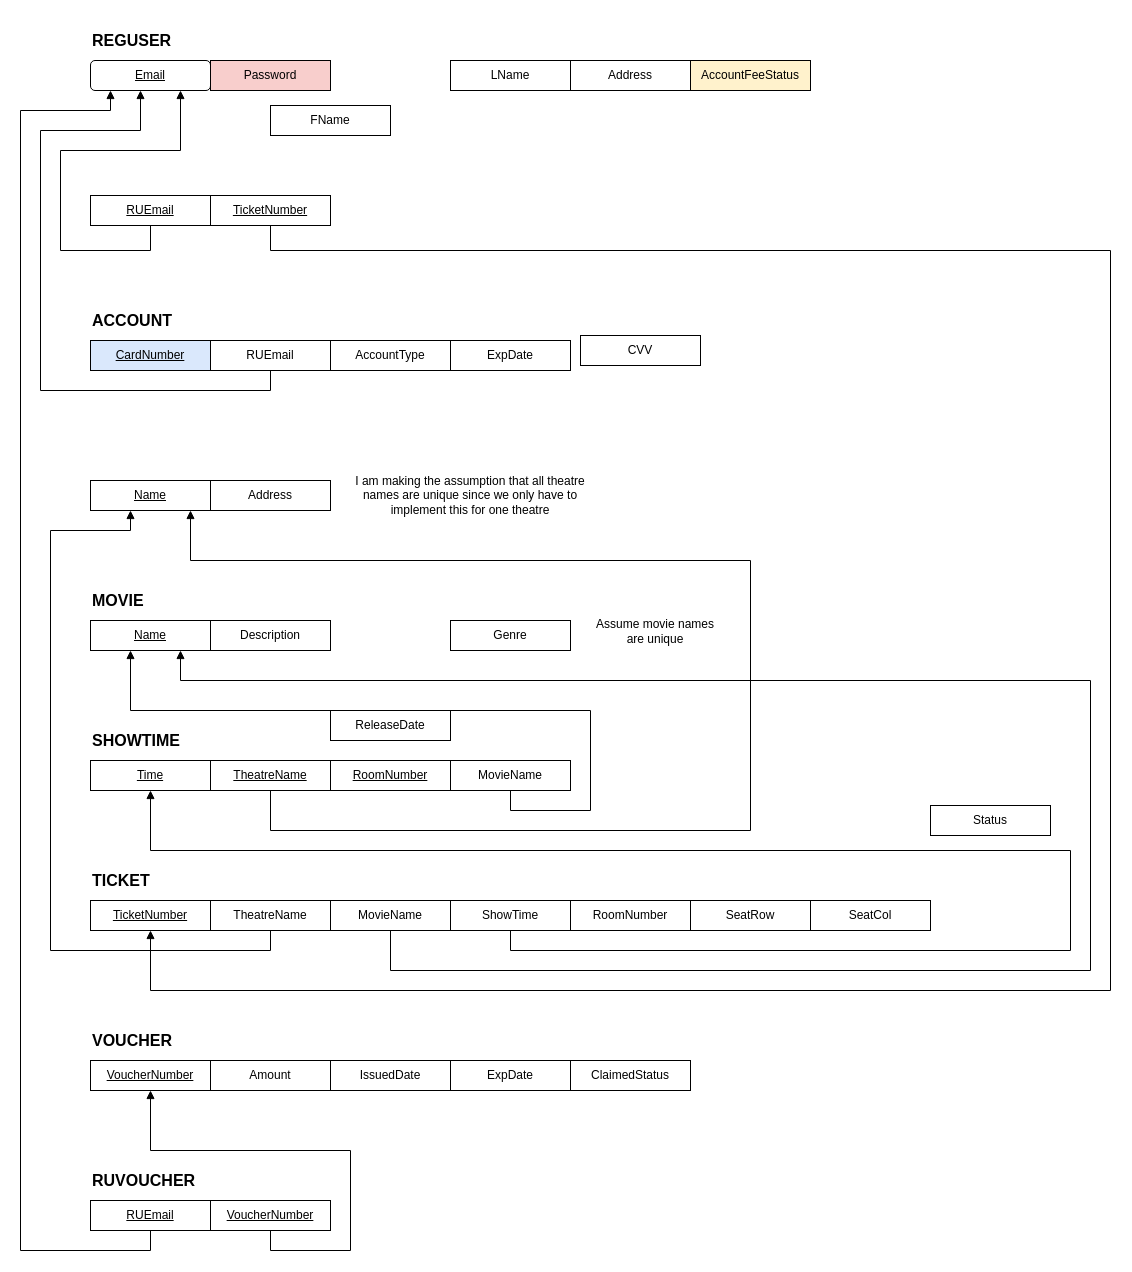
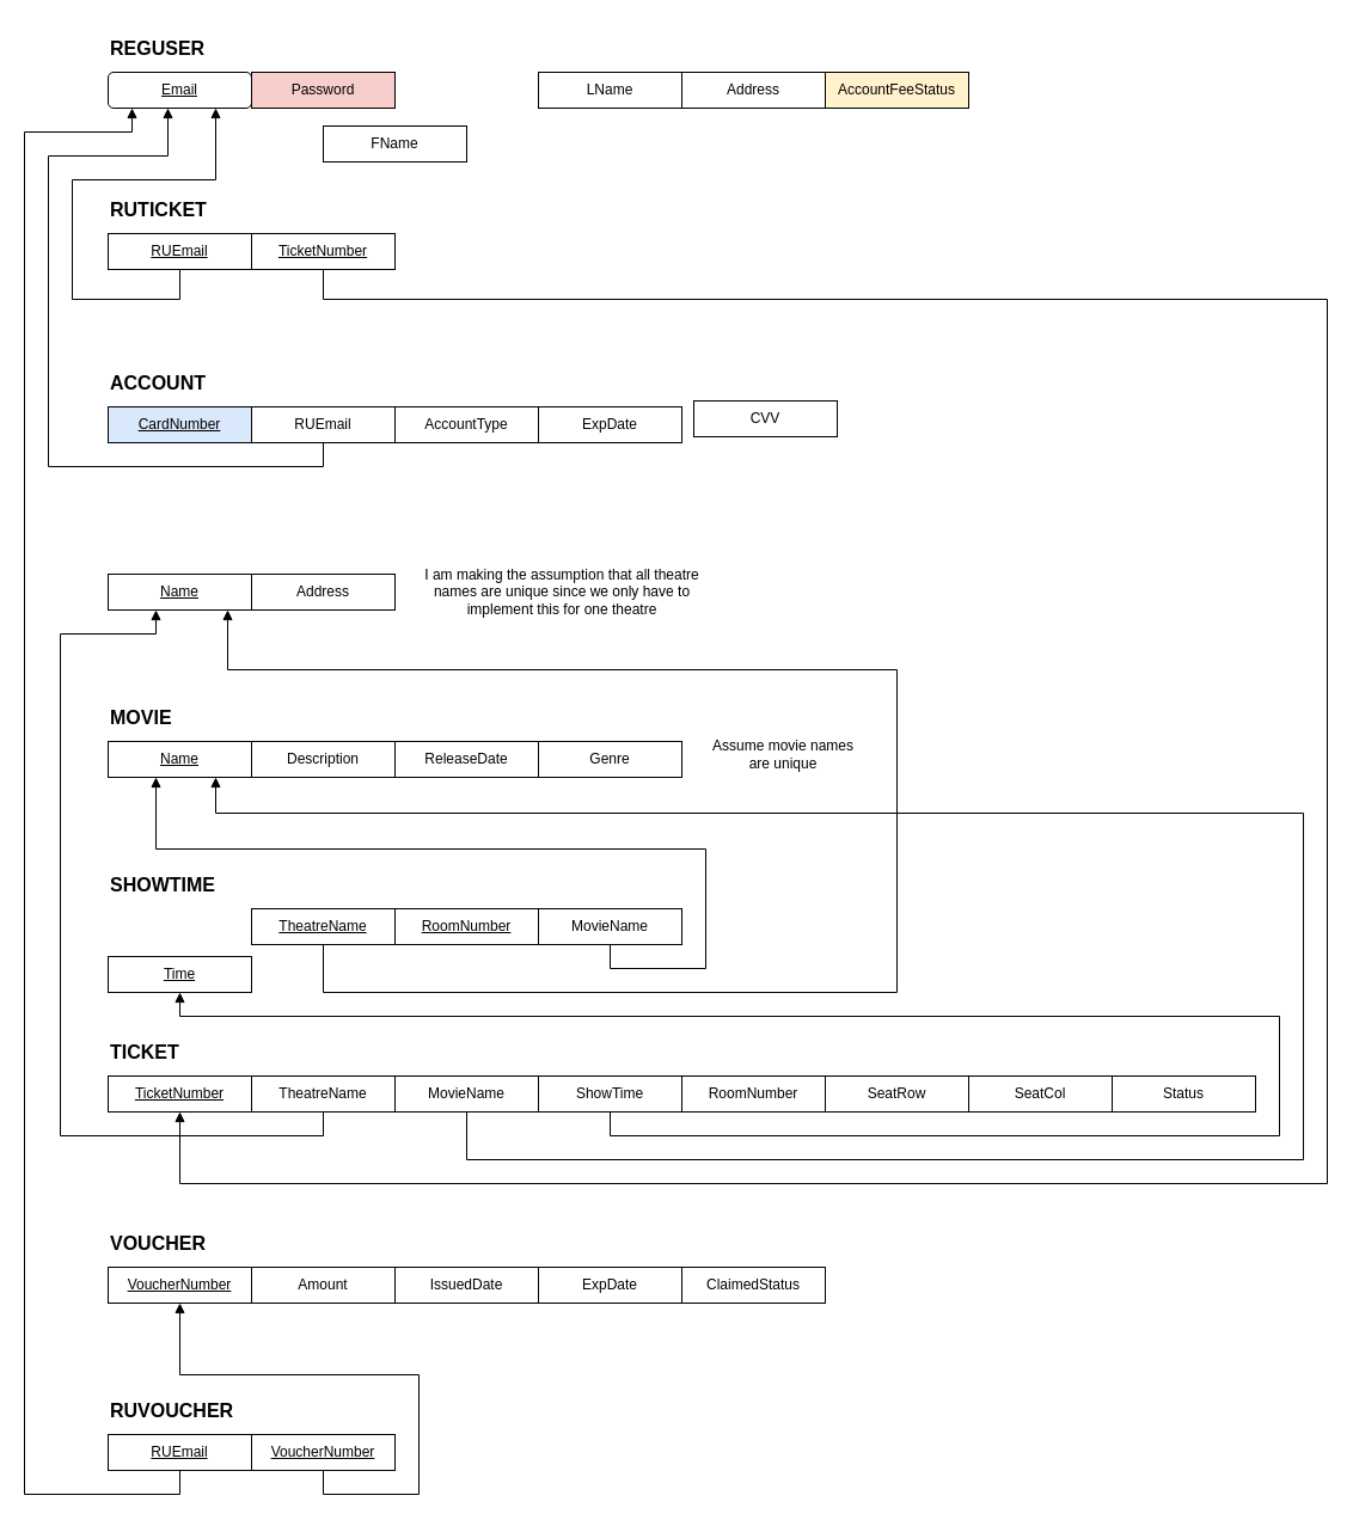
  <mxCell id="0" />
  <mxCell id="1" parent="0" />
  <mxCell id="2" value="&lt;span&gt;Address&lt;/span&gt;" style="rounded=0;whiteSpace=wrap;html=1;" parent="1" vertex="1"><mxGeometry x="570" y="60" width="120" height="30" as="geometry" /></mxCell>
  <mxCell id="3" value="&lt;span style=&quot;font-size: 16px&quot;&gt;&lt;b&gt;REGUSER&lt;/b&gt;&lt;/span&gt;" style="text;html=1;strokeColor=none;fillColor=none;align=left;verticalAlign=middle;whiteSpace=wrap;rounded=0;" parent="1" vertex="1"><mxGeometry x="90" y="20" width="120" height="40" as="geometry" /></mxCell>
  <mxCell id="4" value="&lt;font style=&quot;font-size: 12px&quot;&gt;FName&lt;/font&gt;" style="rounded=0;whiteSpace=wrap;html=1;" parent="1" vertex="1"><mxGeometry x="270" y="105" width="120" height="30" as="geometry" /></mxCell>
  <mxCell id="5" value="LName" style="rounded=0;whiteSpace=wrap;html=1;" parent="1" vertex="1"><mxGeometry x="450" y="60" width="120" height="30" as="geometry" /></mxCell>
  <mxCell id="6" value="Email" style="whiteSpace=wrap;html=1;fontStyle=4;rounded=1;" parent="1" vertex="1"><mxGeometry x="90" y="60" width="120" height="30" as="geometry" /></mxCell>
  <mxCell id="7" value="&lt;u&gt;CardNumber&lt;/u&gt;" style="rounded=0;whiteSpace=wrap;html=1;fillColor=#dae8fc;" parent="1" vertex="1"><mxGeometry x="90" y="340" width="120" height="30" as="geometry" /></mxCell>
  <mxCell id="8" value="&lt;span style=&quot;font-size: 16px&quot;&gt;&lt;b&gt;ACCOUNT&lt;/b&gt;&lt;/span&gt;" style="text;html=1;strokeColor=none;fillColor=none;align=left;verticalAlign=middle;whiteSpace=wrap;rounded=0;" parent="1" vertex="1"><mxGeometry x="90" y="300" width="120" height="40" as="geometry" /></mxCell>
  <mxCell id="9" value="RUEmail" style="rounded=0;whiteSpace=wrap;html=1;" parent="1" vertex="1"><mxGeometry x="210" y="340" width="120" height="30" as="geometry" /></mxCell>
  <mxCell id="10" value="AccountType" style="rounded=0;whiteSpace=wrap;html=1;" parent="1" vertex="1"><mxGeometry x="330" y="340" width="120" height="30" as="geometry" /></mxCell>
  <mxCell id="11" value="ExpDate" style="rounded=0;whiteSpace=wrap;html=1;" parent="1" vertex="1"><mxGeometry x="450" y="340" width="120" height="30" as="geometry" /></mxCell>
  <mxCell id="12" value="&lt;u&gt;Name&lt;/u&gt;" style="rounded=0;whiteSpace=wrap;html=1;" parent="1" vertex="1"><mxGeometry x="90" y="480" width="120" height="30" as="geometry" /></mxCell>
  <mxCell id="13" value="&lt;span&gt;Address&lt;/span&gt;" style="rounded=0;whiteSpace=wrap;html=1;fontStyle=0" parent="1" vertex="1"><mxGeometry x="210" y="480" width="120" height="30" as="geometry" /></mxCell>
  <mxCell id="14" value="&lt;span&gt;CVV&lt;/span&gt;" style="rounded=0;whiteSpace=wrap;html=1;" parent="1" vertex="1"><mxGeometry x="580" y="335" width="120" height="30" as="geometry" /></mxCell>
  <mxCell id="15" value="&lt;u&gt;Name&lt;/u&gt;" style="rounded=0;whiteSpace=wrap;html=1;" parent="1" vertex="1"><mxGeometry x="90" y="620" width="120" height="30" as="geometry" /></mxCell>
  <mxCell id="16" value="&lt;span style=&quot;font-size: 16px&quot;&gt;&lt;b&gt;MOVIE&lt;/b&gt;&lt;/span&gt;" style="text;html=1;strokeColor=none;fillColor=none;align=left;verticalAlign=middle;whiteSpace=wrap;rounded=0;" parent="1" vertex="1"><mxGeometry x="90" y="580" width="120" height="40" as="geometry" /></mxCell>
  <mxCell id="17" value="Description" style="rounded=0;whiteSpace=wrap;html=1;fontStyle=0" parent="1" vertex="1"><mxGeometry x="210" y="620" width="120" height="30" as="geometry" /></mxCell>
- <mxCell id="18" value="ReleaseDate" style="rounded=0;whiteSpace=wrap;html=1;" parent="1" vertex="1"><mxGeometry x="330" y="710" width="120" height="30" as="geometry" /></mxCell>
+ <mxCell id="18" value="ReleaseDate" style="rounded=0;whiteSpace=wrap;html=1;" parent="1" vertex="1"><mxGeometry x="330" y="620" width="120" height="30" as="geometry" /></mxCell>
  <mxCell id="19" value="Genre" style="rounded=0;whiteSpace=wrap;html=1;" parent="1" vertex="1"><mxGeometry x="450" y="620" width="120" height="30" as="geometry" /></mxCell>
  <mxCell id="20" value="AccountFeeStatus" style="rounded=0;whiteSpace=wrap;html=1;fillColor=#fff2cc;" parent="1" vertex="1"><mxGeometry x="690" y="60" width="120" height="30" as="geometry" /></mxCell>
  <mxCell id="21" value="&lt;u&gt;TicketNumber&lt;/u&gt;" style="rounded=0;whiteSpace=wrap;html=1;" parent="1" vertex="1"><mxGeometry x="90" y="900" width="120" height="30" as="geometry" /></mxCell>
  <mxCell id="22" value="&lt;span style=&quot;font-size: 16px&quot;&gt;&lt;b&gt;TICKET&lt;/b&gt;&lt;/span&gt;" style="text;html=1;strokeColor=none;fillColor=none;align=left;verticalAlign=middle;whiteSpace=wrap;rounded=0;" parent="1" vertex="1"><mxGeometry x="90" y="860" width="120" height="40" as="geometry" /></mxCell>
  <mxCell id="23" value="ShowTime" style="rounded=0;whiteSpace=wrap;html=1;" parent="1" vertex="1"><mxGeometry x="450" y="900" width="120" height="30" as="geometry" /></mxCell>
  <mxCell id="24" value="TheatreName" style="rounded=0;whiteSpace=wrap;html=1;" parent="1" vertex="1"><mxGeometry x="210" y="900" width="120" height="30" as="geometry" /></mxCell>
  <mxCell id="25" value="MovieName" style="rounded=0;whiteSpace=wrap;html=1;" parent="1" vertex="1"><mxGeometry x="330" y="900" width="120" height="30" as="geometry" /></mxCell>
- <mxCell id="26" value="&lt;u&gt;Time&lt;/u&gt;" style="rounded=0;whiteSpace=wrap;html=1;" parent="1" vertex="1"><mxGeometry x="90" y="760" width="120" height="30" as="geometry" /></mxCell>
+ <mxCell id="26" value="&lt;u&gt;Time&lt;/u&gt;" style="rounded=0;whiteSpace=wrap;html=1;" parent="1" vertex="1"><mxGeometry x="90" y="800" width="120" height="30" as="geometry" /></mxCell>
  <mxCell id="27" value="&lt;span style=&quot;font-size: 16px&quot;&gt;&lt;b&gt;SHOWTIME&lt;/b&gt;&lt;/span&gt;" style="text;html=1;strokeColor=none;fillColor=none;align=left;verticalAlign=middle;whiteSpace=wrap;rounded=0;" parent="1" vertex="1"><mxGeometry x="90" y="720" width="120" height="40" as="geometry" /></mxCell>
  <mxCell id="28" value="TheatreName" style="rounded=0;whiteSpace=wrap;html=1;fontStyle=4" parent="1" vertex="1"><mxGeometry x="210" y="760" width="120" height="30" as="geometry" /></mxCell>
  <mxCell id="29" value="I am making the assumption that all theatre names are unique since we only have to implement this for one theatre" style="text;html=1;strokeColor=none;fillColor=none;align=center;verticalAlign=middle;whiteSpace=wrap;rounded=0;" parent="1" vertex="1"><mxGeometry x="340" y="442.5" width="260" height="105" as="geometry" /></mxCell>
  <mxCell id="30" value="RoomNumber" style="rounded=0;whiteSpace=wrap;html=1;fontStyle=4" parent="1" vertex="1"><mxGeometry x="330" y="760" width="120" height="30" as="geometry" /></mxCell>
  <mxCell id="31" value="MovieName" style="rounded=0;whiteSpace=wrap;html=1;" parent="1" vertex="1"><mxGeometry x="450" y="760" width="120" height="30" as="geometry" /></mxCell>
  <mxCell id="32" value="&lt;u&gt;VoucherNumber&lt;/u&gt;" style="rounded=0;whiteSpace=wrap;html=1;" parent="1" vertex="1"><mxGeometry x="90" y="1060" width="120" height="30" as="geometry" /></mxCell>
  <mxCell id="33" value="&lt;span style=&quot;font-size: 16px&quot;&gt;&lt;b&gt;VOUCHER&lt;/b&gt;&lt;/span&gt;" style="text;html=1;strokeColor=none;fillColor=none;align=left;verticalAlign=middle;whiteSpace=wrap;rounded=0;" parent="1" vertex="1"><mxGeometry x="90" y="1020" width="120" height="40" as="geometry" /></mxCell>
  <mxCell id="34" value="ExpDate" style="rounded=0;whiteSpace=wrap;html=1;" parent="1" vertex="1"><mxGeometry x="450" y="1060" width="120" height="30" as="geometry" /></mxCell>
  <mxCell id="35" value="Amount" style="rounded=0;whiteSpace=wrap;html=1;" parent="1" vertex="1"><mxGeometry x="210" y="1060" width="120" height="30" as="geometry" /></mxCell>
  <mxCell id="36" value="IssuedDate" style="rounded=0;whiteSpace=wrap;html=1;" parent="1" vertex="1"><mxGeometry x="330" y="1060" width="120" height="30" as="geometry" /></mxCell>
  <mxCell id="37" value="RoomNumber" style="rounded=0;whiteSpace=wrap;html=1;" parent="1" vertex="1"><mxGeometry x="570" y="900" width="120" height="30" as="geometry" /></mxCell>
  <mxCell id="38" value="SeatRow" style="rounded=0;whiteSpace=wrap;html=1;" parent="1" vertex="1"><mxGeometry x="690" y="900" width="120" height="30" as="geometry" /></mxCell>
  <mxCell id="39" value="SeatCol" style="rounded=0;whiteSpace=wrap;html=1;" parent="1" vertex="1"><mxGeometry x="810" y="900" width="120" height="30" as="geometry" /></mxCell>
  <mxCell id="40" value="ClaimedStatus" style="rounded=0;whiteSpace=wrap;html=1;" parent="1" vertex="1"><mxGeometry x="570" y="1060" width="120" height="30" as="geometry" /></mxCell>
  <mxCell id="41" value="&lt;font style=&quot;font-size: 12px&quot;&gt;Password&lt;/font&gt;" style="rounded=0;whiteSpace=wrap;html=1;fillColor=#f8cecc;" parent="1" vertex="1"><mxGeometry x="210" y="60" width="120" height="30" as="geometry" /></mxCell>
  <mxCell id="42" value="Assume movie names are unique" style="text;html=1;strokeColor=none;fillColor=none;align=center;verticalAlign=middle;whiteSpace=wrap;rounded=0;" parent="1" vertex="1"><mxGeometry x="590" y="612.5" width="130" height="37.5" as="geometry" /></mxCell>
+ <mxCell id="43" value="&lt;span style=&quot;font-size: 16px&quot;&gt;&lt;b&gt;RUTICKET&lt;/b&gt;&lt;/span&gt;" style="text;html=1;strokeColor=none;fillColor=none;align=left;verticalAlign=middle;whiteSpace=wrap;rounded=0;" parent="1" vertex="1"><mxGeometry x="90" y="155" width="120" height="40" as="geometry" /></mxCell>
  <mxCell id="44" value="RUEmail" style="rounded=0;whiteSpace=wrap;html=1;fontStyle=4" parent="1" vertex="1"><mxGeometry x="90" y="195" width="120" height="30" as="geometry" /></mxCell>
  <mxCell id="45" value="&lt;u&gt;TicketNumber&lt;/u&gt;" style="rounded=0;whiteSpace=wrap;html=1;" parent="1" vertex="1"><mxGeometry x="210" y="195" width="120" height="30" as="geometry" /></mxCell>
  <mxCell id="46" value="" style="endArrow=block;endFill=1;html=1;edgeStyle=orthogonalEdgeStyle;align=left;verticalAlign=top;rounded=0;" parent="1" source="44" target="6" edge="1"><mxGeometry x="-1" relative="1" as="geometry"><mxPoint x="630" y="230" as="sourcePoint" /><mxPoint x="130" y="90" as="targetPoint" /><Array as="points"><mxPoint x="150" y="250" /><mxPoint x="60" y="250" /><mxPoint x="60" y="150" /><mxPoint x="180" y="150" /></Array></mxGeometry></mxCell>
  <mxCell id="47" value="" style="endArrow=block;endFill=1;html=1;edgeStyle=orthogonalEdgeStyle;align=left;verticalAlign=top;rounded=0;" parent="1" source="9" target="6" edge="1"><mxGeometry x="-1" relative="1" as="geometry"><mxPoint x="40" y="360" as="sourcePoint" /><mxPoint x="70" y="225" as="targetPoint" /><Array as="points"><mxPoint x="270" y="390" /><mxPoint x="40" y="390" /><mxPoint x="40" y="130" /><mxPoint x="140" y="130" /></Array></mxGeometry></mxCell>
  <mxCell id="48" value="" style="endArrow=block;endFill=1;html=1;edgeStyle=orthogonalEdgeStyle;align=left;verticalAlign=top;rounded=0;" parent="1" source="31" target="15" edge="1"><mxGeometry x="-1" relative="1" as="geometry"><mxPoint x="240" y="830" as="sourcePoint" /><mxPoint x="90" y="550" as="targetPoint" /><Array as="points"><mxPoint x="510" y="810" /><mxPoint x="590" y="810" /><mxPoint x="590" y="710" /><mxPoint x="130" y="710" /></Array></mxGeometry></mxCell>
  <mxCell id="49" value="" style="endArrow=block;endFill=1;html=1;edgeStyle=orthogonalEdgeStyle;align=left;verticalAlign=top;rounded=0;" parent="1" source="28" target="12" edge="1"><mxGeometry x="-1" relative="1" as="geometry"><mxPoint x="380" y="835" as="sourcePoint" /><mxPoint x="50" y="695" as="targetPoint" /><Array as="points"><mxPoint x="270" y="830" /><mxPoint x="750" y="830" /><mxPoint x="750" y="560" /><mxPoint x="190" y="560" /></Array></mxGeometry></mxCell>
  <mxCell id="50" value="" style="endArrow=block;endFill=1;html=1;edgeStyle=orthogonalEdgeStyle;align=left;verticalAlign=top;rounded=0;" parent="1" source="24" target="12" edge="1"><mxGeometry x="-1" relative="1" as="geometry"><mxPoint x="230" y="940" as="sourcePoint" /><mxPoint x="150" y="660" as="targetPoint" /><Array as="points"><mxPoint x="270" y="950" /><mxPoint x="50" y="950" /><mxPoint x="50" y="530" /><mxPoint x="130" y="530" /></Array></mxGeometry></mxCell>
  <mxCell id="51" value="" style="endArrow=block;endFill=1;html=1;edgeStyle=orthogonalEdgeStyle;align=left;verticalAlign=top;rounded=0;" parent="1" source="25" target="15" edge="1"><mxGeometry x="-1" relative="1" as="geometry"><mxPoint x="370" y="975" as="sourcePoint" /><mxPoint x="230" y="555" as="targetPoint" /><Array as="points"><mxPoint x="390" y="970" /><mxPoint x="1090" y="970" /><mxPoint x="1090" y="680" /><mxPoint x="180" y="680" /></Array></mxGeometry></mxCell>
  <mxCell id="52" value="" style="endArrow=block;endFill=1;html=1;edgeStyle=orthogonalEdgeStyle;align=left;verticalAlign=top;rounded=0;" parent="1" source="23" target="26" edge="1"><mxGeometry x="-1" relative="1" as="geometry"><mxPoint x="400" y="940" as="sourcePoint" /><mxPoint x="190" y="660" as="targetPoint" /><Array as="points"><mxPoint x="510" y="950" /><mxPoint x="1070" y="950" /><mxPoint x="1070" y="850" /><mxPoint x="150" y="850" /></Array></mxGeometry></mxCell>
  <mxCell id="53" value="" style="endArrow=block;endFill=1;html=1;edgeStyle=orthogonalEdgeStyle;align=left;verticalAlign=top;rounded=0;" parent="1" source="45" target="21" edge="1"><mxGeometry x="-1" relative="1" as="geometry"><mxPoint x="530" y="245" as="sourcePoint" /><mxPoint x="680" y="190" as="targetPoint" /><Array as="points"><mxPoint x="270" y="250" /><mxPoint x="1110" y="250" /><mxPoint x="1110" y="990" /><mxPoint x="150" y="990" /></Array></mxGeometry></mxCell>
  <mxCell id="54" value="&lt;span style=&quot;font-size: 16px&quot;&gt;&lt;b&gt;RUVOUCHER&lt;/b&gt;&lt;/span&gt;" style="text;html=1;strokeColor=none;fillColor=none;align=left;verticalAlign=middle;whiteSpace=wrap;rounded=0;" parent="1" vertex="1"><mxGeometry x="90" y="1160" width="120" height="40" as="geometry" /></mxCell>
  <mxCell id="55" value="RUEmail" style="rounded=0;whiteSpace=wrap;html=1;fontStyle=4" parent="1" vertex="1"><mxGeometry x="90" y="1200" width="120" height="30" as="geometry" /></mxCell>
  <mxCell id="56" value="&lt;u&gt;VoucherNumber&lt;/u&gt;" style="rounded=0;whiteSpace=wrap;html=1;" parent="1" vertex="1"><mxGeometry x="210" y="1200" width="120" height="30" as="geometry" /></mxCell>
  <mxCell id="57" value="" style="endArrow=block;endFill=1;html=1;edgeStyle=orthogonalEdgeStyle;align=left;verticalAlign=top;rounded=0;" parent="1" source="55" target="6" edge="1"><mxGeometry x="-1" relative="1" as="geometry"><mxPoint x="110" y="1275" as="sourcePoint" /><mxPoint x="140" y="1140" as="targetPoint" /><Array as="points"><mxPoint x="150" y="1250" /><mxPoint x="20" y="1250" /><mxPoint x="20" y="110" /><mxPoint x="110" y="110" /></Array></mxGeometry></mxCell>
  <mxCell id="58" value="" style="endArrow=block;endFill=1;html=1;edgeStyle=orthogonalEdgeStyle;align=left;verticalAlign=top;rounded=0;" parent="1" source="56" target="32" edge="1"><mxGeometry x="-1" relative="1" as="geometry"><mxPoint x="230" y="1275" as="sourcePoint" /><mxPoint x="110" y="1980" as="targetPoint" /><Array as="points"><mxPoint x="270" y="1250" /><mxPoint x="350" y="1250" /><mxPoint x="350" y="1150" /><mxPoint x="150" y="1150" /></Array></mxGeometry></mxCell>
- <mxCell id="59" value="Status" style="rounded=0;whiteSpace=wrap;html=1;" parent="1" vertex="1"><mxGeometry x="930" y="805" width="120" height="30" as="geometry" /></mxCell>
+ <mxCell id="59" value="Status" style="rounded=0;whiteSpace=wrap;html=1;" parent="1" vertex="1"><mxGeometry x="930" y="900" width="120" height="30" as="geometry" /></mxCell>
